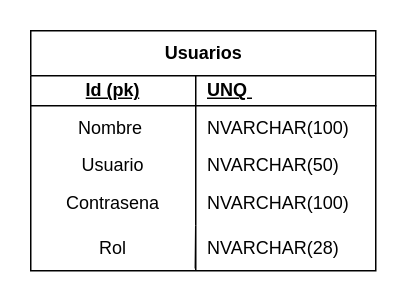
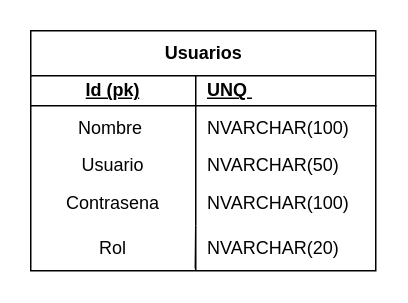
  <mxCell id="0" />
  <mxCell id="1" parent="0" />
  <mxCell id="2" value="Usuarios" style="shape=table;startSize=30;container=1;collapsible=1;childLayout=tableLayout;fixedRows=1;rowLines=0;fontStyle=1;align=center;resizeLast=1;html=1;" vertex="1" parent="1"><mxGeometry x="20" y="20" width="230" height="160" as="geometry"><mxRectangle x="270" y="330" width="90" height="30" as="alternateBounds" /></mxGeometry></mxCell>
  <mxCell id="3" value="" style="shape=tableRow;horizontal=0;startSize=0;swimlaneHead=0;swimlaneBody=0;fillColor=none;collapsible=0;dropTarget=0;points=[[0,0.5],[1,0.5]];portConstraint=eastwest;top=0;left=0;right=0;bottom=1;" vertex="1" parent="2"><mxGeometry y="30" width="230" height="20" as="geometry" /></mxCell>
  <mxCell id="4" value="&lt;span style=&quot;text-align: left; text-decoration-line: underline;&quot;&gt;Id (pk)&lt;/span&gt;" style="shape=partialRectangle;connectable=0;fillColor=none;top=0;left=0;bottom=0;right=0;fontStyle=1;overflow=hidden;whiteSpace=wrap;html=1;" vertex="1" parent="3"><mxGeometry width="110" height="20" as="geometry"><mxRectangle width="110" height="20" as="alternateBounds" /></mxGeometry></mxCell>
  <mxCell id="5" value="UNQ&amp;nbsp;" style="shape=partialRectangle;connectable=0;fillColor=none;top=0;left=0;bottom=0;right=0;align=left;spacingLeft=6;fontStyle=5;overflow=hidden;whiteSpace=wrap;html=1;" vertex="1" parent="3"><mxGeometry x="110" width="120" height="20" as="geometry"><mxRectangle width="120" height="20" as="alternateBounds" /></mxGeometry></mxCell>
  <mxCell id="6" value="" style="shape=tableRow;horizontal=0;startSize=0;swimlaneHead=0;swimlaneBody=0;fillColor=none;collapsible=0;dropTarget=0;points=[[0,0.5],[1,0.5]];portConstraint=eastwest;top=0;left=0;right=0;bottom=0;" vertex="1" parent="2"><mxGeometry y="50" width="230" height="30" as="geometry" /></mxCell>
  <mxCell id="7" value="Nombre&amp;nbsp;" style="shape=partialRectangle;connectable=0;fillColor=none;top=0;left=0;bottom=0;right=0;editable=1;overflow=hidden;whiteSpace=wrap;html=1;" vertex="1" parent="6"><mxGeometry width="110" height="30" as="geometry"><mxRectangle width="110" height="30" as="alternateBounds" /></mxGeometry></mxCell>
  <mxCell id="8" value="NVARCHAR(100)" style="shape=partialRectangle;connectable=0;fillColor=none;top=0;left=0;bottom=0;right=0;align=left;spacingLeft=6;overflow=hidden;whiteSpace=wrap;html=1;" vertex="1" parent="6"><mxGeometry x="110" width="120" height="30" as="geometry"><mxRectangle width="120" height="30" as="alternateBounds" /></mxGeometry></mxCell>
  <mxCell id="9" value="" style="shape=tableRow;horizontal=0;startSize=0;swimlaneHead=0;swimlaneBody=0;fillColor=none;collapsible=0;dropTarget=0;points=[[0,0.5],[1,0.5]];portConstraint=eastwest;top=0;left=0;right=0;bottom=0;" vertex="1" parent="2"><mxGeometry y="80" width="230" height="20" as="geometry" /></mxCell>
  <mxCell id="10" value="Usuario" style="shape=partialRectangle;connectable=0;fillColor=none;top=0;left=0;bottom=0;right=0;editable=1;overflow=hidden;whiteSpace=wrap;html=1;" vertex="1" parent="9"><mxGeometry width="110" height="20" as="geometry"><mxRectangle width="110" height="20" as="alternateBounds" /></mxGeometry></mxCell>
  <mxCell id="11" value="NVARCHAR(50) (INT)" style="shape=partialRectangle;connectable=0;fillColor=none;top=0;left=0;bottom=0;right=0;align=left;spacingLeft=6;overflow=hidden;whiteSpace=wrap;html=1;" vertex="1" parent="9"><mxGeometry x="110" width="120" height="20" as="geometry"><mxRectangle width="120" height="20" as="alternateBounds" /></mxGeometry></mxCell>
  <mxCell id="12" value="" style="shape=tableRow;horizontal=0;startSize=0;swimlaneHead=0;swimlaneBody=0;fillColor=none;collapsible=0;dropTarget=0;points=[[0,0.5],[1,0.5]];portConstraint=eastwest;top=0;left=0;right=0;bottom=0;" vertex="1" parent="2"><mxGeometry y="100" width="230" height="30" as="geometry" /></mxCell>
  <mxCell id="13" value="Contrasena" style="shape=partialRectangle;connectable=0;fillColor=none;top=0;left=0;bottom=0;right=0;editable=1;overflow=hidden;whiteSpace=wrap;html=1;" vertex="1" parent="12"><mxGeometry width="110" height="30" as="geometry"><mxRectangle width="110" height="30" as="alternateBounds" /></mxGeometry></mxCell>
  <mxCell id="14" value="NVARCHAR(100)" style="shape=partialRectangle;connectable=0;fillColor=none;top=0;left=0;bottom=0;right=0;align=left;spacingLeft=6;overflow=hidden;whiteSpace=wrap;html=1;" vertex="1" parent="12"><mxGeometry x="110" width="120" height="30" as="geometry"><mxRectangle width="120" height="30" as="alternateBounds" /></mxGeometry></mxCell>
  <mxCell id="15" value="" style="shape=tableRow;horizontal=0;startSize=0;swimlaneHead=0;swimlaneBody=0;fillColor=none;collapsible=0;dropTarget=0;points=[[0,0.5],[1,0.5]];portConstraint=eastwest;top=0;left=0;right=0;bottom=0;" vertex="1" parent="1"><mxGeometry x="20" y="150" width="230" height="30" as="geometry" /></mxCell>
  <mxCell id="16" value="Rol" style="shape=partialRectangle;connectable=0;fillColor=none;top=0;left=0;bottom=0;right=0;editable=1;overflow=hidden;whiteSpace=wrap;html=1;" vertex="1" parent="15"><mxGeometry width="110" height="30" as="geometry"><mxRectangle width="110" height="30" as="alternateBounds" /></mxGeometry></mxCell>
- <mxCell id="17" value="NVARCHAR(28)" style="shape=partialRectangle;connectable=0;fillColor=none;top=0;left=0;bottom=0;right=0;align=left;spacingLeft=6;overflow=hidden;whiteSpace=wrap;html=1;" vertex="1" parent="15"><mxGeometry x="110" y="5" width="120" height="20" as="geometry"><mxRectangle width="120" height="30" as="alternateBounds" /></mxGeometry></mxCell>
+ <mxCell id="17" value="NVARCHAR(20)" style="shape=partialRectangle;connectable=0;fillColor=none;top=0;left=0;bottom=0;right=0;align=left;spacingLeft=6;overflow=hidden;whiteSpace=wrap;html=1;" vertex="1" parent="15"><mxGeometry x="110" y="5" width="120" height="20" as="geometry"><mxRectangle width="120" height="30" as="alternateBounds" /></mxGeometry></mxCell>
  <mxCell id="18" value="" style="endArrow=none;html=1;rounded=0;exitX=0.477;exitY=0.95;exitDx=0;exitDy=0;exitPerimeter=0;" edge="1" parent="1" source="15" target="15"><mxGeometry width="50" height="50" relative="1" as="geometry"><mxPoint x="230" y="161.481" as="sourcePoint" /><mxPoint x="126.04" y="152" as="targetPoint" /><Array as="points"><mxPoint x="130" y="150" /><mxPoint x="130" y="180" /></Array></mxGeometry></mxCell>
